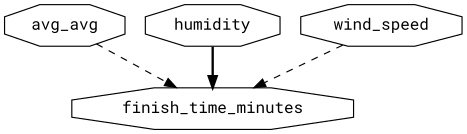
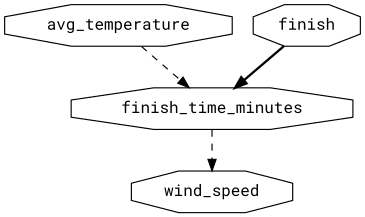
  digraph {
    fontname="Roboto Mono"
    rankdir=TB
    node [fontname="Roboto Mono" shape=octagon]
    edge [fontname="Roboto Mono" style=dashed]
-   avg_temperature [label=avg_avg]
+   avg_temperature
    finish_time_minutes
-   humidity
+   humidity [label=finish]
    wind_speed
    avg_temperature -> finish_time_minutes
    humidity -> finish_time_minutes [style=bold]
-   wind_speed -> finish_time_minutes
+   finish_time_minutes -> wind_speed
  }
